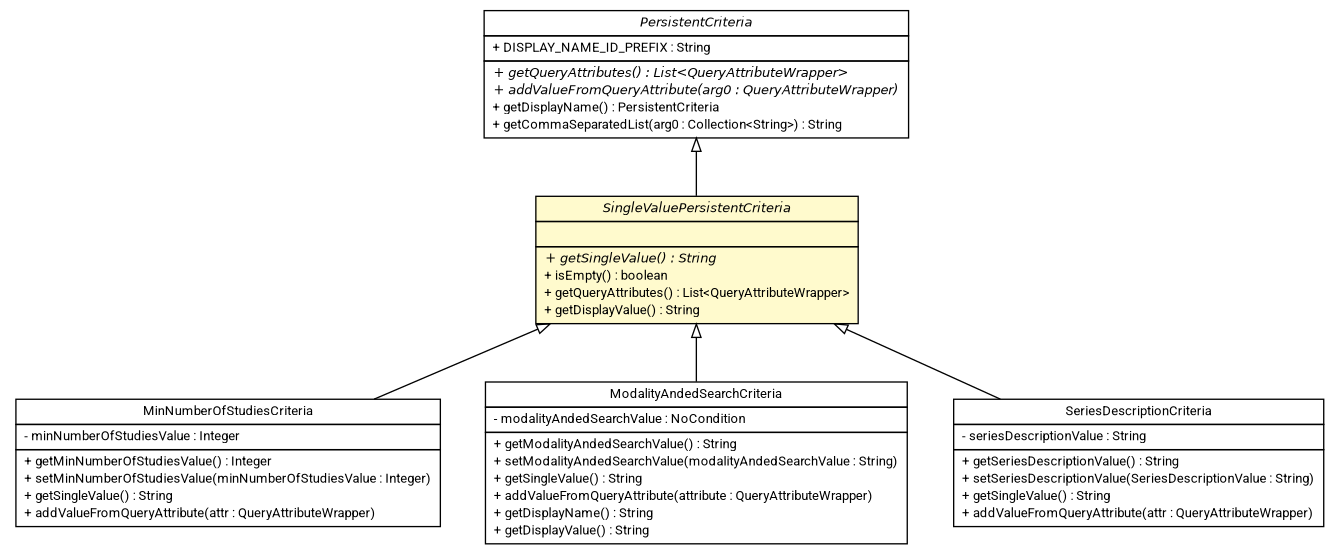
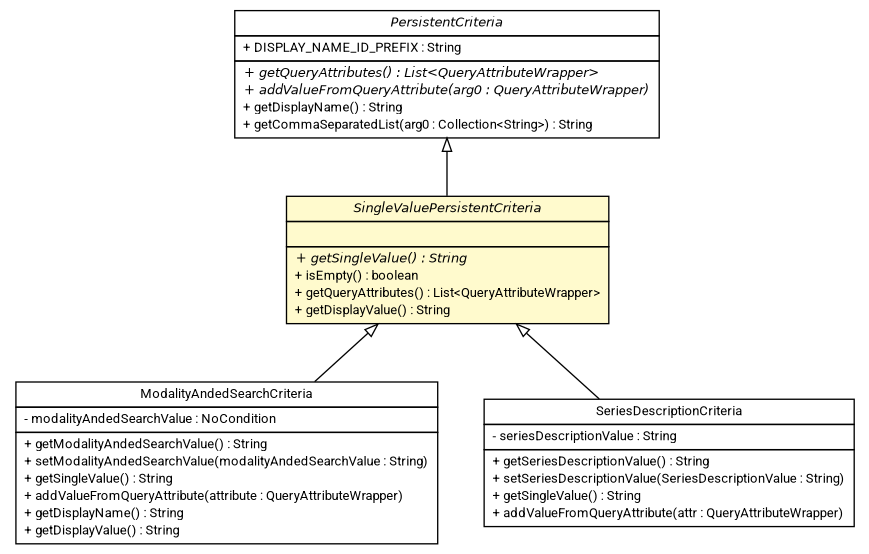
  digraph {
    fontname=Roboto
    node [fontcolor=black fontname=Roboto fontsize=10.0 shape=plaintext]
    edge [arrowtail=empty dir=back fontname=Roboto fontsize=10 headport=p labelfontname=Helvetica labelfontsize=10 tailport=p]
-   n1 [label=<<table border="0" cellborder="1" cellspacing="0" cellpadding="2" port="p" href="./MinNumberOfStudiesCriteria.html"> 		<tr><td><table border="0" cellspacing="0" cellpadding="1"> 			<tr><td> MinNumberOfStudiesCriteria </td></tr> 		</table></td></tr> 		<tr><td><table border="0" cellspacing="0" cellpadding="1"> 			<tr><td align="left"> - minNumberOfStudiesValue : Integer </td></tr> 		</table></td></tr> 		<tr><td><table border="0" cellspacing="0" cellpadding="1"> 			<tr><td align="left"> + getMinNumberOfStudiesValue() : Integer </td></tr> 			<tr><td align="left"> + setMinNumberOfStudiesValue(minNumberOfStudiesValue : Integer) </td></tr> 			<tr><td align="left"> + getSingleValue() : String </td></tr> 			<tr><td align="left"> + addValueFromQueryAttribute(attr : QueryAttributeWrapper) </td></tr> 		</table></td></tr> 		</table>>]
    n2 [label=<<table border="0" cellborder="1" cellspacing="0" cellpadding="2" port="p" href="./ModalityAndedSearchCriteria.html"> 		<tr><td><table border="0" cellspacing="0" cellpadding="1"> 			<tr><td> ModalityAndedSearchCriteria </td></tr> 		</table></td></tr> 		<tr><td><table border="0" cellspacing="0" cellpadding="1"> 			<tr><td align="left"> - modalityAndedSearchValue : NoCondition </td></tr> 		</table></td></tr> 		<tr><td><table border="0" cellspacing="0" cellpadding="1"> 			<tr><td align="left"> + getModalityAndedSearchValue() : String </td></tr> 			<tr><td align="left"> + setModalityAndedSearchValue(modalityAndedSearchValue : String) </td></tr> 			<tr><td align="left"> + getSingleValue() : String </td></tr> 			<tr><td align="left"> + addValueFromQueryAttribute(attribute : QueryAttributeWrapper) </td></tr> 			<tr><td align="left"> + getDisplayName() : String </td></tr> 			<tr><td align="left"> + getDisplayValue() : String </td></tr> 		</table></td></tr> 		</table>>]
    n3 [label=<<table border="0" cellborder="1" cellspacing="0" cellpadding="2" port="p" href="./SeriesDescriptionCriteria.html"> 		<tr><td><table border="0" cellspacing="0" cellpadding="1"> 			<tr><td> SeriesDescriptionCriteria </td></tr> 		</table></td></tr> 		<tr><td><table border="0" cellspacing="0" cellpadding="1"> 			<tr><td align="left"> - seriesDescriptionValue : String </td></tr> 		</table></td></tr> 		<tr><td><table border="0" cellspacing="0" cellpadding="1"> 			<tr><td align="left"> + getSeriesDescriptionValue() : String </td></tr> 			<tr><td align="left"> + setSeriesDescriptionValue(SeriesDescriptionValue : String) </td></tr> 			<tr><td align="left"> + getSingleValue() : String </td></tr> 			<tr><td align="left"> + addValueFromQueryAttribute(attr : QueryAttributeWrapper) </td></tr> 		</table></td></tr> 		</table>>]
    n4 [label=<<table border="0" cellborder="1" cellspacing="0" cellpadding="2" port="p" bgcolor="lemonChiffon" href="./SingleValuePersistentCriteria.html"> 		<tr><td><table border="0" cellspacing="0" cellpadding="1"> 			<tr><td><font face="Helvetica-Oblique"> SingleValuePersistentCriteria </font></td></tr> 		</table></td></tr> 		<tr><td><table border="0" cellspacing="0" cellpadding="1"> 			<tr><td align="left">  </td></tr> 		</table></td></tr> 		<tr><td><table border="0" cellspacing="0" cellpadding="1"> 			<tr><td align="left"><font face="Helvetica-Oblique" point-size="10.0"> + getSingleValue() : String </font></td></tr> 			<tr><td align="left"> + isEmpty() : boolean </td></tr> 			<tr><td align="left"> + getQueryAttributes() : List&lt;QueryAttributeWrapper&gt; </td></tr> 			<tr><td align="left"> + getDisplayValue() : String </td></tr> 		</table></td></tr> 		</table>>]
-   n5 [label=<<table border="0" cellborder="1" cellspacing="0" cellpadding="2" port="p" href="http://java.sun.com/j2se/1.4.2/docs/api/gov/nih/nci/ncia/criteria/PersistentCriteria.html"> 		<tr><td><table border="0" cellspacing="0" cellpadding="1"> 			<tr><td><font face="Helvetica-Oblique"> PersistentCriteria </font></td></tr> 		</table></td></tr> 		<tr><td><table border="0" cellspacing="0" cellpadding="1"> 			<tr><td align="left"> + DISPLAY_NAME_ID_PREFIX : String </td></tr> 		</table></td></tr> 		<tr><td><table border="0" cellspacing="0" cellpadding="1"> 			<tr><td align="left"><font face="Helvetica-Oblique" point-size="10.0"> + getQueryAttributes() : List&lt;QueryAttributeWrapper&gt; </font></td></tr> 			<tr><td align="left"><font face="Helvetica-Oblique" point-size="10.0"> + addValueFromQueryAttribute(arg0 : QueryAttributeWrapper) </font></td></tr> 			<tr><td align="left"> + getDisplayName() : PersistentCriteria </td></tr> 			<tr><td align="left"> + getCommaSeparatedList(arg0 : Collection&lt;String&gt;) : String </td></tr> 		</table></td></tr> 		</table>>]
-   n4 -> n1
+   n5 [label=<<table border="0" cellborder="1" cellspacing="0" cellpadding="2" port="p" href="http://java.sun.com/j2se/1.4.2/docs/api/gov/nih/nci/ncia/criteria/PersistentCriteria.html"> 		<tr><td><table border="0" cellspacing="0" cellpadding="1"> 			<tr><td><font face="Helvetica-Oblique"> PersistentCriteria </font></td></tr> 		</table></td></tr> 		<tr><td><table border="0" cellspacing="0" cellpadding="1"> 			<tr><td align="left"> + DISPLAY_NAME_ID_PREFIX : String </td></tr> 		</table></td></tr> 		<tr><td><table border="0" cellspacing="0" cellpadding="1"> 			<tr><td align="left"><font face="Helvetica-Oblique" point-size="10.0"> + getQueryAttributes() : List&lt;QueryAttributeWrapper&gt; </font></td></tr> 			<tr><td align="left"><font face="Helvetica-Oblique" point-size="10.0"> + addValueFromQueryAttribute(arg0 : QueryAttributeWrapper) </font></td></tr> 			<tr><td align="left"> + getDisplayName() : String </td></tr> 			<tr><td align="left"> + getCommaSeparatedList(arg0 : Collection&lt;String&gt;) : String </td></tr> 		</table></td></tr> 		</table>>]
    n4 -> n2
    n4 -> n3
    n5 -> n4
  }
